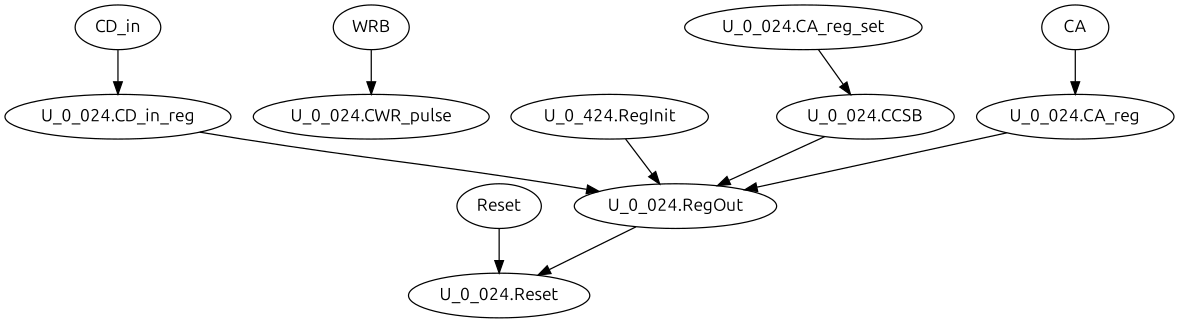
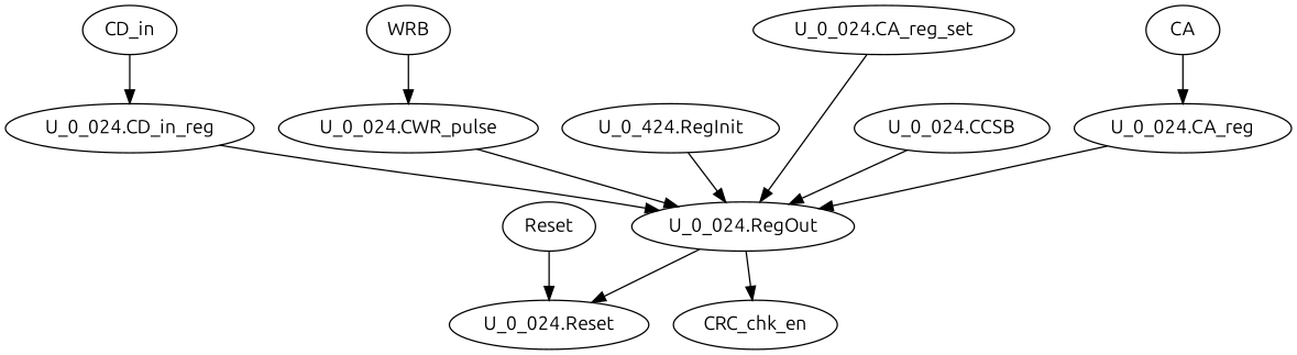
  strict digraph {
    fontname=Ubuntu
    node [complexity=4 fontname=Ubuntu importance=0.01541508742 rank=0.00385377185501]
    edge [fontname=Ubuntu]
    Reset [complexity=1 importance=0.0308170945521 rank=0.0308170945521]
    "U_0_024.Reset" [complexity=1 importance=0.029063591725 rank=0.029063591725]
    "U_0_024.RegOut" [complexity=0 importance=0.0136486911662 rank=0.0]
+   CRC_chk_en [complexity=0 importance=0.00571852560641 rank=0.0]
    "U_0_024.CD_in_reg" [complexity=2 importance=0.0154295925251 rank=0.00771479626255]
    "U_0_024.CWR_pulse"
    WRB [importance=0.0171685902472 rank=0.00429214756179]
    n8 [complexity=2 importance=0.0154021939933 label="U_0_424.RegInit" rank=0.00770109699667]
    "U_0_024.CCSB"
    CD_in [complexity=2 importance=0.0171830953522 rank=0.00859154767611]
    "U_0_024.CA_reg"
    CA [importance=0.0171685902472 rank=0.00429214756179]
    "U_0_024.CA_reg_set" [importance=0.0154021939933 rank=0.00385054849833]
    Reset -> "U_0_024.Reset"
    "U_0_024.RegOut" -> "U_0_024.Reset"
+   "U_0_024.RegOut" -> CRC_chk_en
    "U_0_024.CD_in_reg" -> "U_0_024.RegOut"
+   "U_0_024.CWR_pulse" -> "U_0_024.RegOut"
    WRB -> "U_0_024.CWR_pulse"
    n8 -> "U_0_024.RegOut"
    "U_0_024.CCSB" -> "U_0_024.RegOut"
    CD_in -> "U_0_024.CD_in_reg"
    "U_0_024.CA_reg" -> "U_0_024.RegOut"
    CA -> "U_0_024.CA_reg"
-   "U_0_024.CA_reg_set" -> "U_0_024.CCSB"
+   "U_0_024.CA_reg_set" -> "U_0_024.RegOut"
  }
